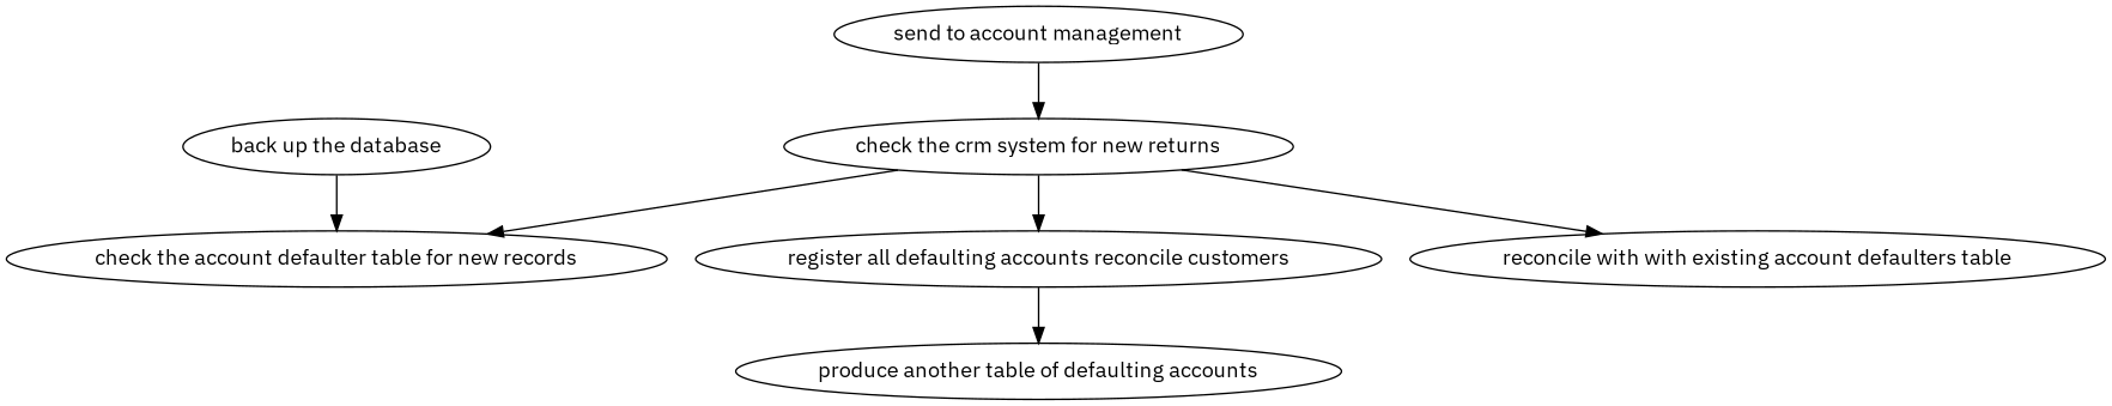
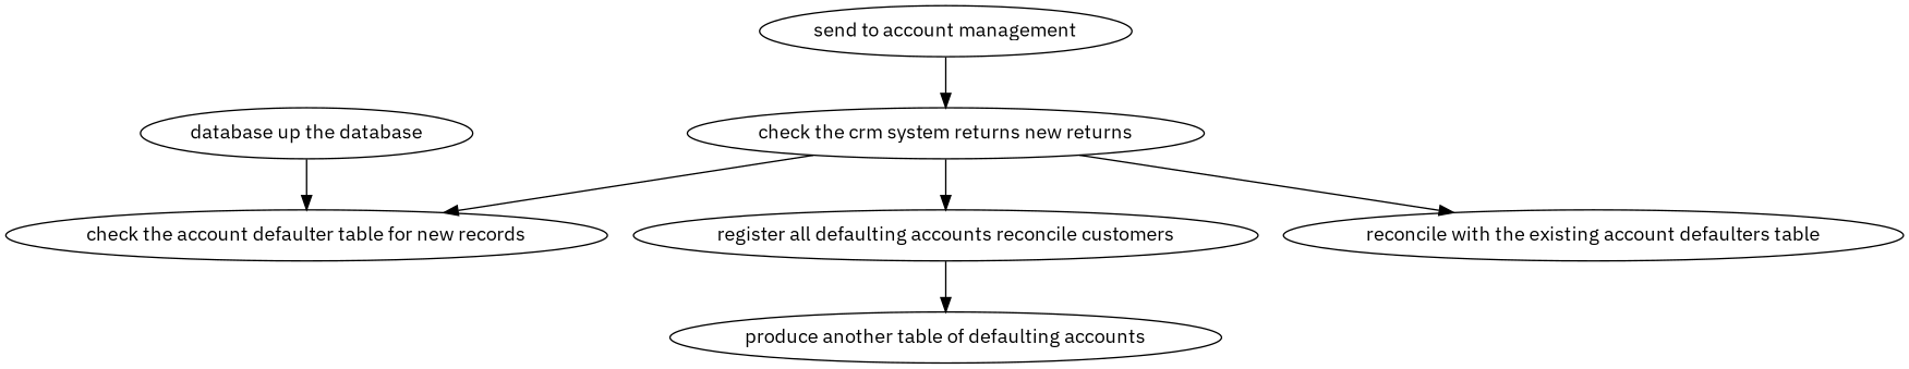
  strict digraph {
    fontname="IBM Plex Sans"
    node [fontname="IBM Plex Sans"]
    edge [attrs="{'type': 'flow', 'label': 'flow'}" fontname="IBM Plex Sans"]
-   "back up the database" [attrs="{'type': 'Activity', 'label': 'back up the database'}"]
+   "back up the database" [attrs="{'type': 'Activity', 'label': 'back up the database'}" label="database up the database"]
    "check the account defaulter table for new records" [attrs="{'type': 'Activity', 'label': 'check the account defaulter table for new records'}"]
-   "check the crm system for new returns" [attrs="{'type': 'Activity', 'label': 'check the crm system for new returns'}"]
+   "check the crm system for new returns" [attrs="{'type': 'Activity', 'label': 'check the crm system for new returns'}" label="check the crm system returns new returns"]
    n4 [attrs="{'type': 'Activity', 'label': 'register all defaulting accounts and customers'}" label="register all defaulting accounts reconcile customers"]
-   "reconcile with the existing account defaulters table" [attrs="{'type': 'Activity', 'label': 'reconcile with the existing account defaulters table'}" label="reconcile with with existing account defaulters table"]
+   "reconcile with the existing account defaulters table" [attrs="{'type': 'Activity', 'label': 'reconcile with the existing account defaulters table'}"]
    "produce another table of defaulting accounts" [attrs="{'type': 'Activity', 'label': 'produce another table of defaulting accounts'}"]
    "send to account management" [attrs="{'type': 'Activity', 'label': 'send to account management'}"]
    "back up the database" -> "check the account defaulter table for new records"
    "check the crm system for new returns" -> "check the account defaulter table for new records"
    "check the crm system for new returns" -> n4
    "check the crm system for new returns" -> "reconcile with the existing account defaulters table"
    n4 -> "produce another table of defaulting accounts"
    "send to account management" -> "check the crm system for new returns"
  }
